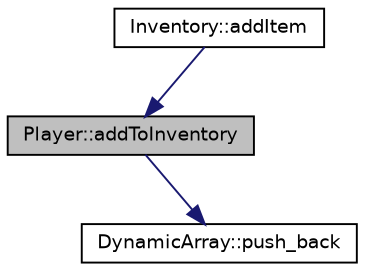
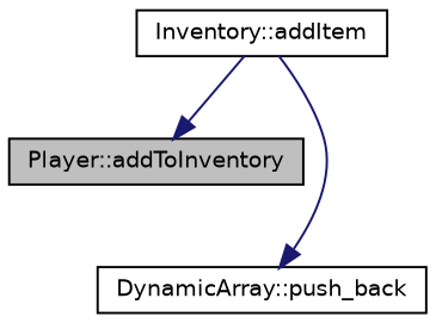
  digraph {
    rankdir=TB
    node [color=black fillcolor=white fontname=Helvetica fontsize=10 shape=record style=filled]
    edge [color=midnightblue fontname=Helvetica fontsize=10 labelfontname=Helvetica labelfontsize=10 style=solid]
    n1 [fillcolor=grey75 fontcolor=black height=0.2 label="Player::addToInventory" width=0.4]
    n2 [height=0.2 label="Inventory::addItem" width=0.4]
    n3 [height=0.2 label="DynamicArray::push_back" width=0.4]
    n2 -> n1
-   n1 -> n3
+   n2 -> n3
  }
